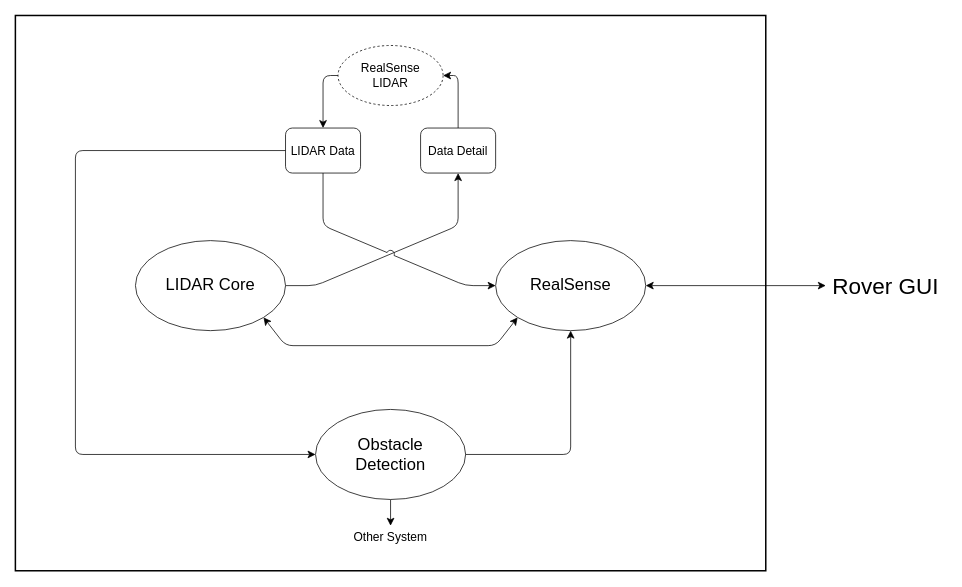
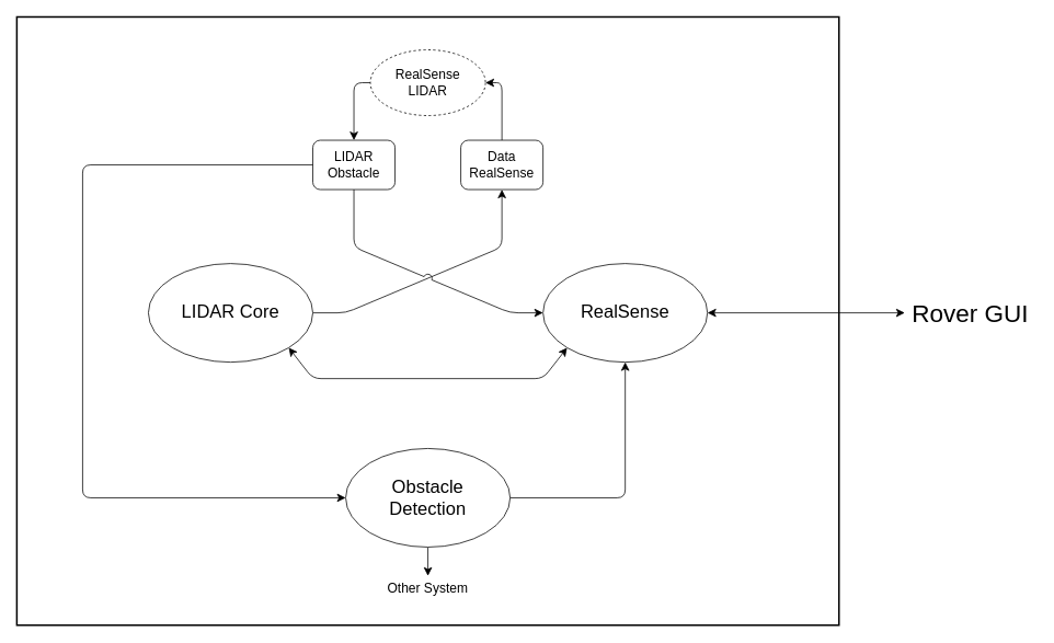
  <mxCell id="0" />
  <mxCell id="1" parent="0" />
  <mxCell id="2" value="" style="rounded=0;whiteSpace=wrap;html=1;fontSize=16;fillColor=none;strokeWidth=2;movable=1;resizable=1;rotatable=1;deletable=1;editable=1;locked=0;connectable=1;" vertex="1" parent="1"><mxGeometry width="1000" height="740" as="geometry" x="20" y="20" /></mxCell>
  <mxCell id="3" style="edgeStyle=none;shape=connector;rounded=1;orthogonalLoop=1;jettySize=auto;html=1;exitX=0;exitY=0.5;exitDx=0;exitDy=0;entryX=0.5;entryY=0;entryDx=0;entryDy=0;labelBackgroundColor=default;strokeColor=default;fontFamily=Helvetica;fontSize=12;fontColor=default;endArrow=classic;startSize=8;endSize=8;" edge="1" parent="1" source="4" target="5"><mxGeometry relative="1" as="geometry"><Array as="points"><mxPoint x="430" y="100" /></Array></mxGeometry></mxCell>
  <mxCell id="4" value="RealSense &lt;br&gt;LIDAR" style="ellipse;whiteSpace=wrap;html=1;fontSize=16;dashed=1;" vertex="1" parent="1"><mxGeometry x="450" y="60" width="140" height="80" as="geometry" /></mxCell>
- <mxCell id="5" value="LIDAR Data" style="rounded=1;whiteSpace=wrap;html=1;fontSize=16;" vertex="1" parent="1"><mxGeometry x="380" y="170" width="100" height="60" as="geometry" /></mxCell>
+ <mxCell id="5" value="LIDAR Obstacle" style="rounded=1;whiteSpace=wrap;html=1;fontSize=16;" vertex="1" parent="1"><mxGeometry x="380" y="170" width="100" height="60" as="geometry" /></mxCell>
  <mxCell id="6" style="edgeStyle=none;shape=connector;rounded=1;orthogonalLoop=1;jettySize=auto;html=1;exitX=0.5;exitY=0;exitDx=0;exitDy=0;entryX=1;entryY=0.5;entryDx=0;entryDy=0;labelBackgroundColor=default;strokeColor=default;fontFamily=Helvetica;fontSize=12;fontColor=default;endArrow=classic;startSize=8;endSize=8;" edge="1" parent="1" source="7" target="4"><mxGeometry relative="1" as="geometry"><Array as="points"><mxPoint x="610" y="100" /></Array></mxGeometry></mxCell>
- <mxCell id="7" value="Data Detail" style="rounded=1;whiteSpace=wrap;html=1;fontSize=16;" vertex="1" parent="1"><mxGeometry x="560" y="170" width="100" height="60" as="geometry" /></mxCell>
+ <mxCell id="7" value="Data RealSense" style="rounded=1;whiteSpace=wrap;html=1;fontSize=16;" vertex="1" parent="1"><mxGeometry x="560" y="170" width="100" height="60" as="geometry" /></mxCell>
  <mxCell id="8" style="edgeStyle=none;shape=connector;rounded=1;orthogonalLoop=1;jettySize=auto;html=1;exitX=1;exitY=0.5;exitDx=0;exitDy=0;entryX=0.5;entryY=1;entryDx=0;entryDy=0;labelBackgroundColor=default;strokeColor=default;fontFamily=Helvetica;fontSize=12;fontColor=default;endArrow=classic;startSize=8;endSize=8;" edge="1" parent="1" source="9" target="7"><mxGeometry relative="1" as="geometry"><Array as="points"><mxPoint x="420" y="380" /><mxPoint x="610" y="300" /></Array></mxGeometry></mxCell>
  <mxCell id="9" value="LIDAR Core" style="ellipse;whiteSpace=wrap;html=1;fontFamily=Helvetica;fontSize=22;fontColor=default;" vertex="1" parent="1"><mxGeometry x="180" y="320" width="200" height="120" as="geometry" /></mxCell>
  <mxCell id="10" style="edgeStyle=none;shape=connector;rounded=1;jumpStyle=arc;jumpSize=10;orthogonalLoop=1;jettySize=auto;html=1;exitX=0;exitY=1;exitDx=0;exitDy=0;entryX=1;entryY=1;entryDx=0;entryDy=0;labelBackgroundColor=default;strokeColor=default;fontFamily=Helvetica;fontSize=12;fontColor=default;endArrow=classic;startSize=8;endSize=8;startArrow=classic;startFill=1;" edge="1" parent="1" source="12" target="9"><mxGeometry relative="1" as="geometry"><Array as="points"><mxPoint x="660" y="460" /><mxPoint x="380" y="460" /></Array></mxGeometry></mxCell>
  <mxCell id="11" style="edgeStyle=none;shape=connector;rounded=1;jumpStyle=arc;jumpSize=10;orthogonalLoop=1;jettySize=auto;html=1;exitX=1;exitY=0.5;exitDx=0;exitDy=0;entryX=0;entryY=0.5;entryDx=0;entryDy=0;labelBackgroundColor=default;strokeColor=default;fontFamily=Helvetica;fontSize=12;fontColor=default;endArrow=classic;startSize=8;endSize=8;startArrow=classic;startFill=1;" edge="1" parent="1" source="12" target="14"><mxGeometry relative="1" as="geometry" /></mxCell>
  <mxCell id="12" value="RealSense" style="ellipse;whiteSpace=wrap;html=1;fontFamily=Helvetica;fontSize=22;fontColor=default;" vertex="1" parent="1"><mxGeometry x="660" y="320" width="200" height="120" as="geometry" /></mxCell>
  <mxCell id="13" style="edgeStyle=none;shape=connector;rounded=1;orthogonalLoop=1;jettySize=auto;html=1;exitX=0.5;exitY=1;exitDx=0;exitDy=0;entryX=0;entryY=0.5;entryDx=0;entryDy=0;labelBackgroundColor=default;strokeColor=default;fontFamily=Helvetica;fontSize=12;fontColor=default;endArrow=classic;startSize=8;endSize=8;jumpStyle=arc;jumpSize=10;" edge="1" parent="1" source="5" target="12"><mxGeometry relative="1" as="geometry"><Array as="points"><mxPoint x="430" y="300" /><mxPoint x="620" y="380" /></Array></mxGeometry></mxCell>
  <mxCell id="14" value="Rover GUI" style="text;html=1;strokeColor=none;fillColor=none;align=center;verticalAlign=middle;whiteSpace=wrap;rounded=0;fontSize=30;movable=1;resizable=1;rotatable=1;deletable=1;editable=1;locked=0;connectable=1;" vertex="1" parent="1"><mxGeometry x="1100" y="355" width="160" height="50" as="geometry" /></mxCell>
  <mxCell id="15" style="edgeStyle=none;shape=connector;rounded=1;jumpStyle=arc;jumpSize=10;orthogonalLoop=1;jettySize=auto;html=1;exitX=0.5;exitY=1;exitDx=0;exitDy=0;labelBackgroundColor=default;strokeColor=default;fontFamily=Helvetica;fontSize=12;fontColor=default;endArrow=classic;startSize=8;endSize=8;entryX=0.5;entryY=0;entryDx=0;entryDy=0;" edge="1" parent="1" source="16" target="18"><mxGeometry relative="1" as="geometry"><mxPoint x="520" y="900" as="targetPoint" /></mxGeometry></mxCell>
  <mxCell id="16" value="Obstacle&lt;br&gt;Detection" style="ellipse;whiteSpace=wrap;html=1;fontFamily=Helvetica;fontSize=22;fontColor=default;" vertex="1" parent="1"><mxGeometry x="420" y="545" width="200" height="120" as="geometry" /></mxCell>
  <mxCell id="17" value="" style="endArrow=classic;html=1;rounded=1;labelBackgroundColor=default;strokeColor=default;fontFamily=Helvetica;fontSize=12;fontColor=default;startSize=8;endSize=8;shape=connector;jumpStyle=arc;jumpSize=10;exitX=0;exitY=0.5;exitDx=0;exitDy=0;entryX=0;entryY=0.5;entryDx=0;entryDy=0;" edge="1" parent="1" source="5" target="16"><mxGeometry width="50" height="50" relative="1" as="geometry"><mxPoint x="290" y="380" as="sourcePoint" /><mxPoint x="340" y="330" as="targetPoint" /><Array as="points"><mxPoint x="100" y="200" /><mxPoint x="100" y="605" /></Array></mxGeometry></mxCell>
  <mxCell id="18" value="Other System" style="text;html=1;strokeColor=none;fillColor=none;align=center;verticalAlign=middle;whiteSpace=wrap;rounded=0;fontSize=16;fontFamily=Helvetica;fontColor=default;" vertex="1" parent="1"><mxGeometry x="470" y="700" width="100" height="30" as="geometry" /></mxCell>
  <mxCell id="19" value="" style="endArrow=classic;html=1;rounded=1;labelBackgroundColor=default;strokeColor=default;fontFamily=Helvetica;fontSize=12;fontColor=default;startSize=8;endSize=8;shape=connector;jumpStyle=arc;jumpSize=10;exitX=1;exitY=0.5;exitDx=0;exitDy=0;entryX=0.5;entryY=1;entryDx=0;entryDy=0;" edge="1" parent="1" source="16" target="12"><mxGeometry width="50" height="50" relative="1" as="geometry"><mxPoint x="690" y="810" as="sourcePoint" /><mxPoint x="720" y="710" as="targetPoint" /><Array as="points"><mxPoint x="760" y="605" /></Array></mxGeometry></mxCell>
